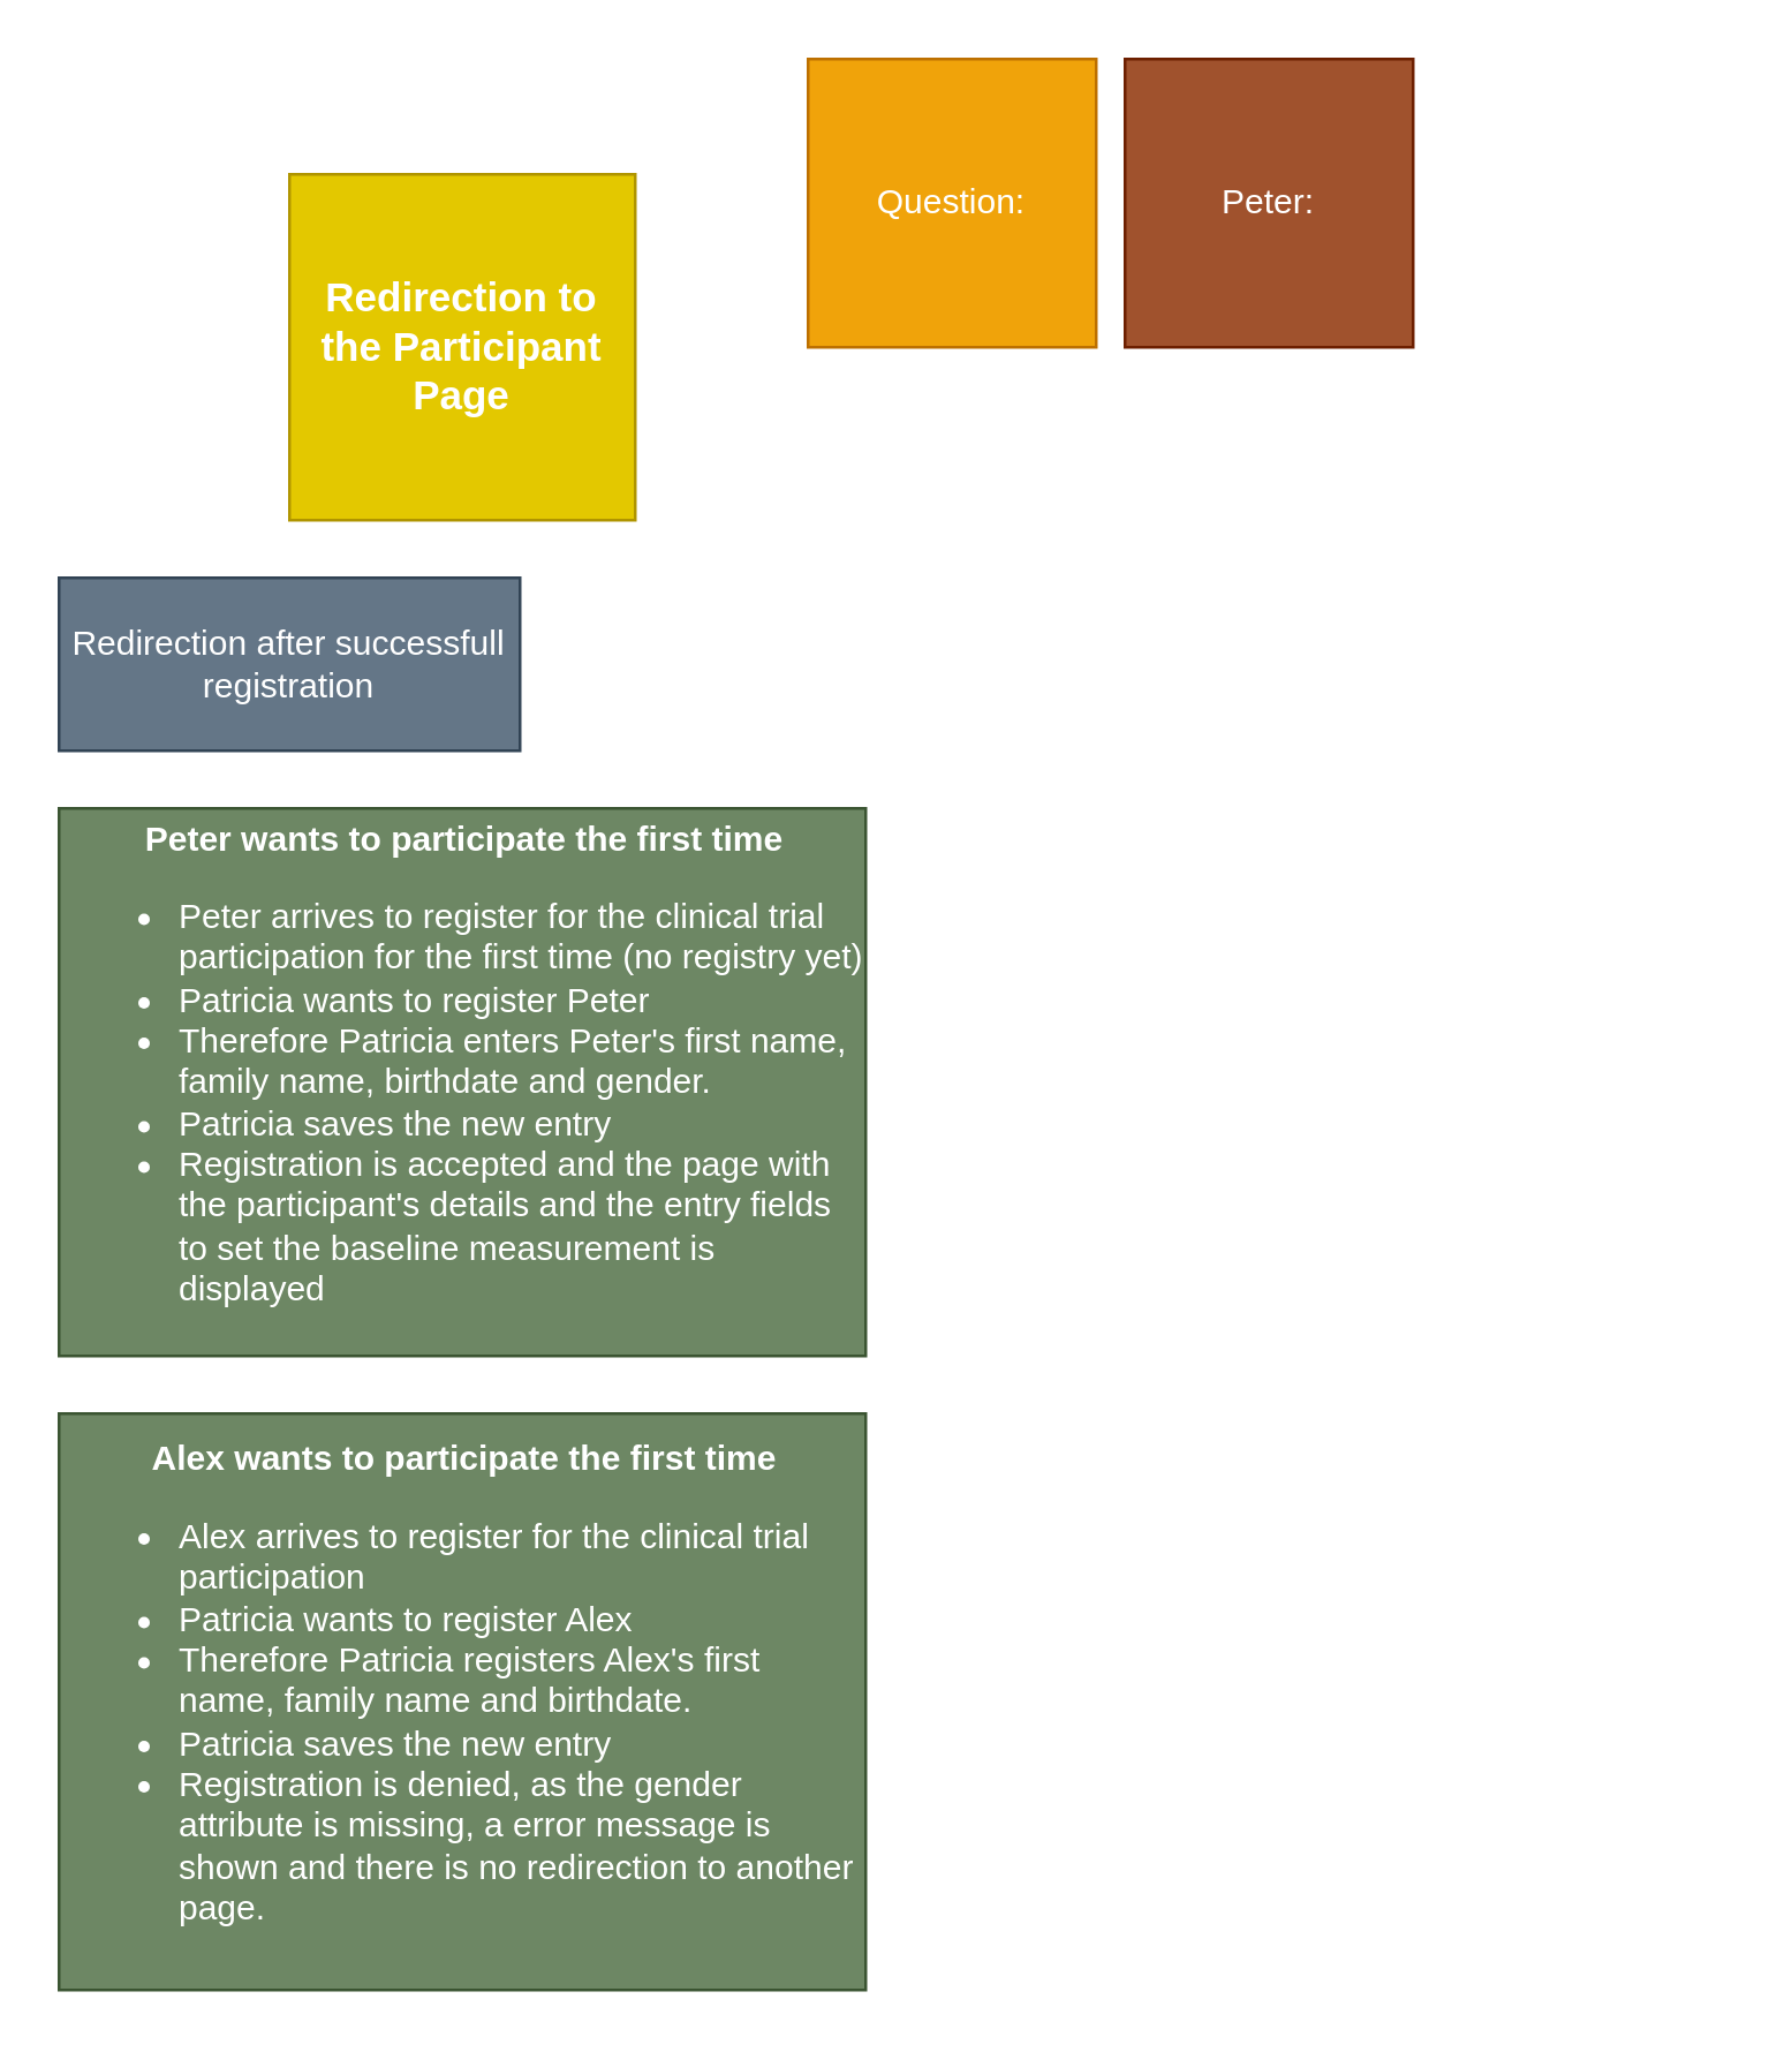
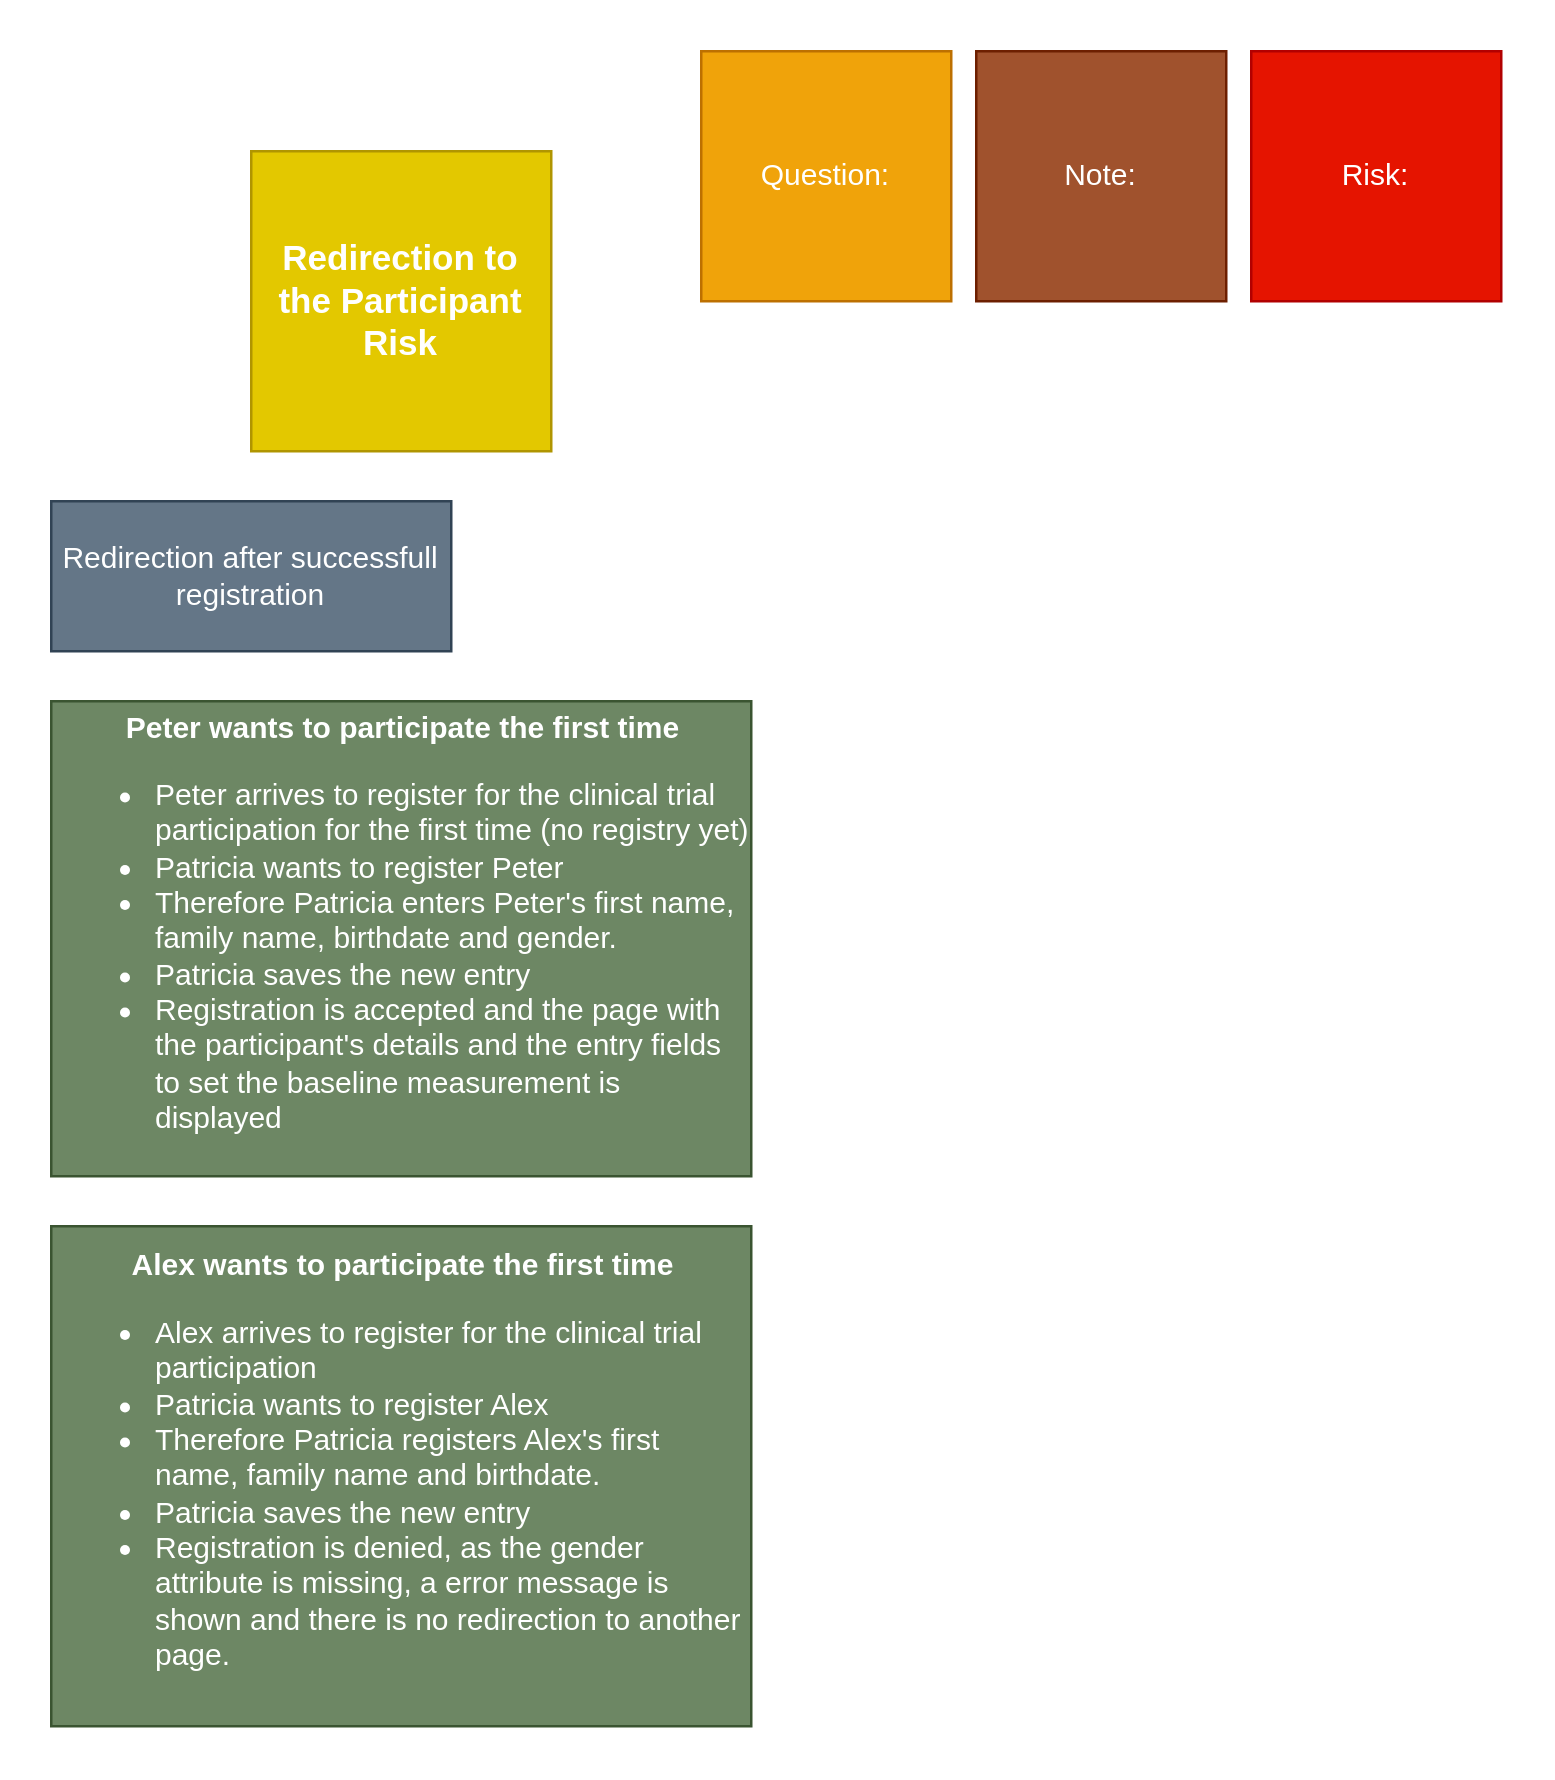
  <mxCell id="0" />
  <mxCell id="1" parent="0" />
- <mxCell id="2" value="&lt;span style=&quot;font-size: 14px&quot;&gt;&lt;b&gt;Redirection to the Participant Page&lt;/b&gt;&lt;/span&gt;" style="whiteSpace=wrap;html=1;aspect=fixed;fillColor=#e3c800;strokeColor=#B09500;fontColor=#ffffff;" parent="1" vertex="1"><mxGeometry x="100" y="60" width="120" height="120" as="geometry" /></mxCell>
+ <mxCell id="2" value="&lt;span style=&quot;font-size: 14px&quot;&gt;&lt;b&gt;Redirection to the Participant Risk&lt;/b&gt;&lt;/span&gt;" style="whiteSpace=wrap;html=1;aspect=fixed;fillColor=#e3c800;strokeColor=#B09500;fontColor=#ffffff;" parent="1" vertex="1"><mxGeometry x="100" y="60" width="120" height="120" as="geometry" /></mxCell>
  <mxCell id="3" value="Redirection after successfull registration" style="rounded=0;whiteSpace=wrap;html=1;fillColor=#647687;strokeColor=#314354;fontColor=#ffffff;" parent="1" vertex="1"><mxGeometry x="20" y="200" width="160" height="60" as="geometry" /></mxCell>
- <mxCell id="5" value="Peter:&lt;br&gt;" style="whiteSpace=wrap;html=1;aspect=fixed;fillColor=#a0522d;strokeColor=#6D1F00;fontColor=#ffffff;" parent="1" vertex="1"><mxGeometry x="390" y="20" width="100" height="100" as="geometry" /></mxCell>
+ <mxCell id="4" value="Risk:" style="whiteSpace=wrap;html=1;aspect=fixed;fillColor=#e51400;strokeColor=#B20000;fontColor=#ffffff;" parent="1" vertex="1"><mxGeometry x="500" y="20" width="100" height="100" as="geometry" /></mxCell>
+ <mxCell id="5" value="Note:&lt;br&gt;" style="whiteSpace=wrap;html=1;aspect=fixed;fillColor=#a0522d;strokeColor=#6D1F00;fontColor=#ffffff;" parent="1" vertex="1"><mxGeometry x="390" y="20" width="100" height="100" as="geometry" /></mxCell>
  <mxCell id="6" value="Question:" style="whiteSpace=wrap;html=1;aspect=fixed;fillColor=#f0a30a;strokeColor=#BD7000;fontColor=#ffffff;" parent="1" vertex="1"><mxGeometry x="280" y="20" width="100" height="100" as="geometry" /></mxCell>
  <mxCell id="7" value="&lt;div style=&quot;text-align: center&quot;&gt;&lt;span&gt;&lt;b&gt;Peter wants to participate the first time&lt;/b&gt;&lt;/span&gt;&lt;/div&gt;&lt;ul&gt;&lt;li&gt;Peter arrives to register for the clinical trial participation for the first time (no registry yet)&lt;/li&gt;&lt;li&gt;Patricia wants to register Peter&lt;/li&gt;&lt;li&gt;Therefore Patricia enters Peter's first name, family name, birthdate and gender.&lt;/li&gt;&lt;li&gt;Patricia saves the new entry&lt;/li&gt;&lt;li&gt;Registration is accepted and the page with the participant's details and the entry fields to set the baseline measurement is displayed&lt;/li&gt;&lt;/ul&gt;" style="rounded=0;whiteSpace=wrap;html=1;align=left;fillColor=#6d8764;strokeColor=#3A5431;fontColor=#ffffff;" vertex="1" parent="1"><mxGeometry x="20" y="280" width="280" height="190" as="geometry" /></mxCell>
  <mxCell id="8" value="&lt;div style=&quot;text-align: center&quot;&gt;&lt;span&gt;&lt;b&gt;Alex wants to participate the first time&lt;/b&gt;&lt;/span&gt;&lt;/div&gt;&lt;ul&gt;&lt;li&gt;Alex arrives to register for the clinical trial participation&lt;/li&gt;&lt;li&gt;Patricia wants to register Alex&lt;/li&gt;&lt;li&gt;Therefore Patricia registers Alex's first name, family name and birthdate.&lt;/li&gt;&lt;li&gt;Patricia saves the new entry&lt;/li&gt;&lt;li&gt;Registration is denied, as the gender attribute is missing, a error message is shown and there is no redirection to another page.&lt;/li&gt;&lt;/ul&gt;" style="rounded=0;whiteSpace=wrap;html=1;align=left;fillColor=#6d8764;strokeColor=#3A5431;fontColor=#ffffff;" vertex="1" parent="1"><mxGeometry x="20" y="490" width="280" height="200" as="geometry" /></mxCell>
